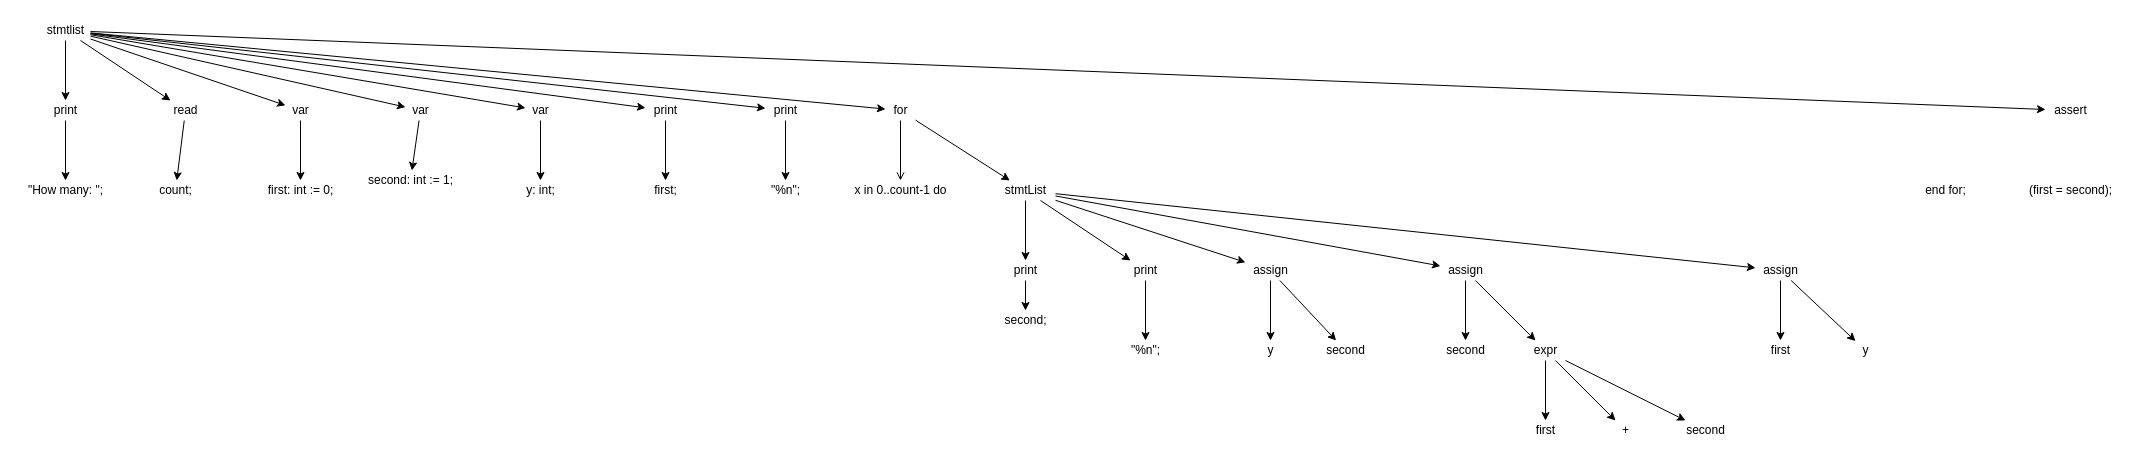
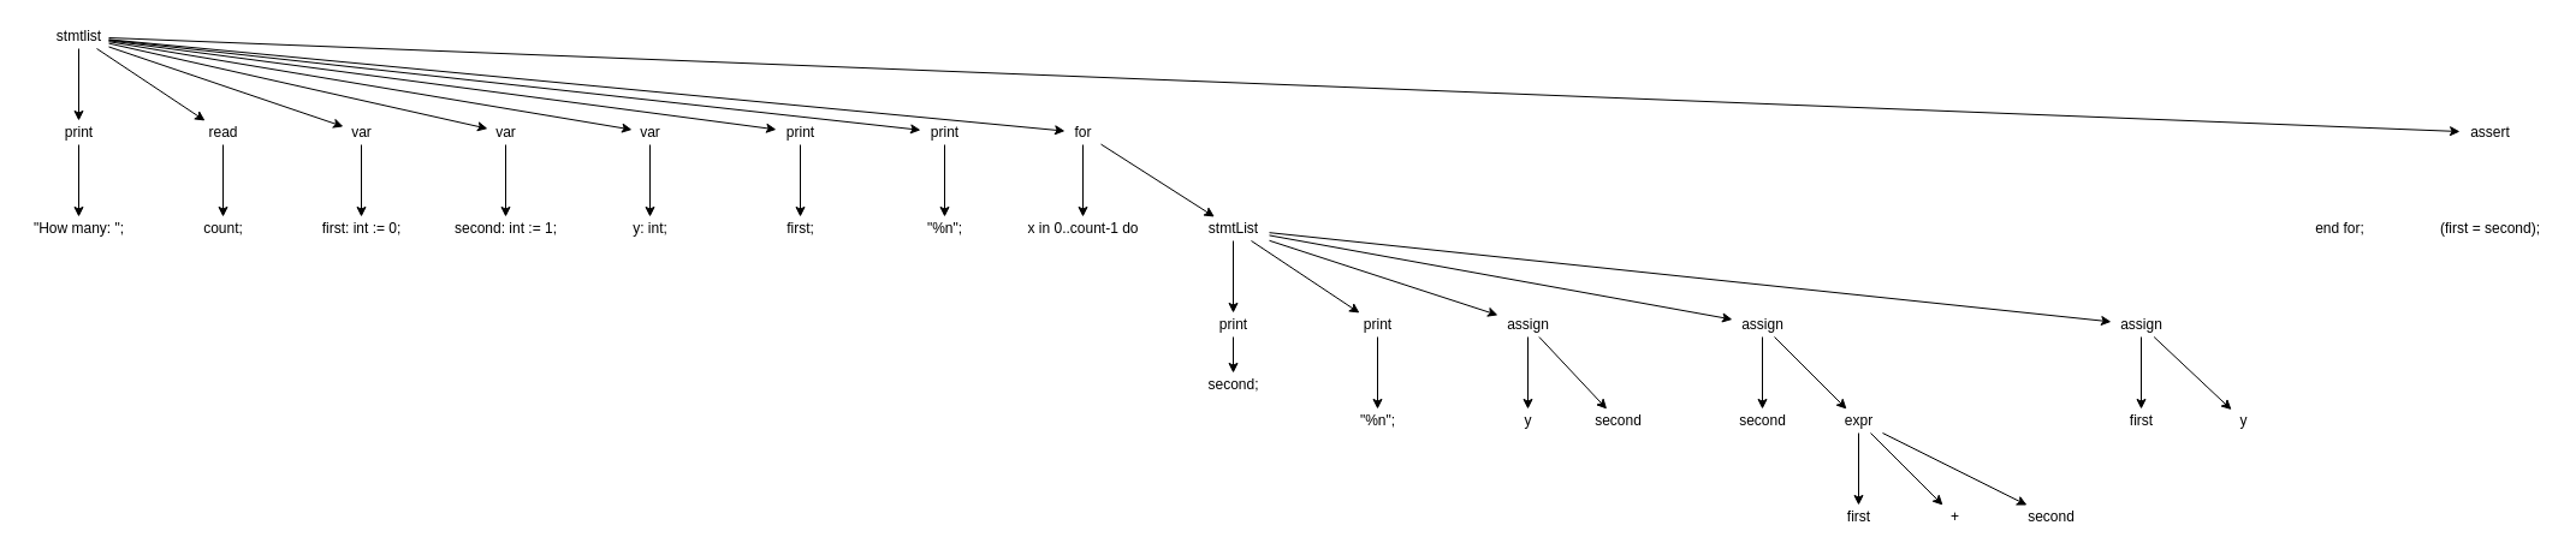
  <mxCell id="0" />
  <mxCell id="1" parent="0" />
  <mxCell id="2" value="&lt;div&gt;stmtlist&lt;/div&gt;" style="text;html=1;align=center;verticalAlign=middle;resizable=0;points=[];autosize=1;strokeColor=none;fillColor=none;" parent="1" vertex="1"><mxGeometry x="40" y="20" width="50" height="20" as="geometry" /></mxCell>
  <mxCell id="3" value="print" style="text;html=1;align=center;verticalAlign=middle;resizable=0;points=[];autosize=1;strokeColor=none;fillColor=none;" parent="1" vertex="1"><mxGeometry x="45" y="100" width="40" height="20" as="geometry" /></mxCell>
  <mxCell id="4" value="read" style="text;html=1;align=center;verticalAlign=middle;resizable=0;points=[];autosize=1;strokeColor=none;fillColor=none;" parent="1" vertex="1"><mxGeometry x="165" y="100" width="40" height="20" as="geometry" /></mxCell>
  <mxCell id="5" value="var" style="text;html=1;align=center;verticalAlign=middle;resizable=0;points=[];autosize=1;strokeColor=none;fillColor=none;" parent="1" vertex="1"><mxGeometry x="285" y="100" width="30" height="20" as="geometry" /></mxCell>
  <mxCell id="6" value="var" style="text;html=1;align=center;verticalAlign=middle;resizable=0;points=[];autosize=1;strokeColor=none;fillColor=none;" parent="1" vertex="1"><mxGeometry x="405" y="100" width="30" height="20" as="geometry" /></mxCell>
  <mxCell id="7" value="var" style="text;html=1;align=center;verticalAlign=middle;resizable=0;points=[];autosize=1;strokeColor=none;fillColor=none;" parent="1" vertex="1"><mxGeometry x="525" y="100" width="30" height="20" as="geometry" /></mxCell>
  <mxCell id="8" value="print" style="text;html=1;align=center;verticalAlign=middle;resizable=0;points=[];autosize=1;strokeColor=none;fillColor=none;" parent="1" vertex="1"><mxGeometry x="645" y="100" width="40" height="20" as="geometry" /></mxCell>
  <mxCell id="9" value="print" style="text;html=1;align=center;verticalAlign=middle;resizable=0;points=[];autosize=1;strokeColor=none;fillColor=none;" parent="1" vertex="1"><mxGeometry x="765" y="100" width="40" height="20" as="geometry" /></mxCell>
  <mxCell id="10" value="for" style="text;html=1;align=center;verticalAlign=middle;resizable=0;points=[];autosize=1;strokeColor=none;fillColor=none;" parent="1" vertex="1"><mxGeometry x="885" y="100" width="30" height="20" as="geometry" /></mxCell>
  <mxCell id="11" value="assert" style="text;html=1;align=center;verticalAlign=middle;resizable=0;points=[];autosize=1;strokeColor=none;fillColor=none;" parent="1" vertex="1"><mxGeometry x="2045" y="100" width="50" height="20" as="geometry" /></mxCell>
  <mxCell id="12" value="" style="endArrow=classic;html=1;rounded=0;" parent="1" source="2" target="3" edge="1"><mxGeometry width="50" height="50" relative="1" as="geometry"><mxPoint x="725" y="610" as="sourcePoint" /><mxPoint x="775" y="560" as="targetPoint" /></mxGeometry></mxCell>
  <mxCell id="13" value="" style="endArrow=classic;html=1;rounded=0;" parent="1" source="2" target="4" edge="1"><mxGeometry width="50" height="50" relative="1" as="geometry"><mxPoint x="595" y="62.752" as="sourcePoint" /><mxPoint x="95" y="117.798" as="targetPoint" /></mxGeometry></mxCell>
  <mxCell id="14" value="" style="endArrow=classic;html=1;rounded=0;" parent="1" source="2" target="5" edge="1"><mxGeometry width="50" height="50" relative="1" as="geometry"><mxPoint x="595" y="63.529" as="sourcePoint" /><mxPoint x="215" y="117.176" as="targetPoint" /></mxGeometry></mxCell>
  <mxCell id="15" value="" style="endArrow=classic;html=1;rounded=0;" parent="1" source="2" target="6" edge="1"><mxGeometry width="50" height="50" relative="1" as="geometry"><mxPoint x="605" y="73.529" as="sourcePoint" /><mxPoint x="225" y="127.176" as="targetPoint" /></mxGeometry></mxCell>
  <mxCell id="16" value="" style="endArrow=classic;html=1;rounded=0;" parent="1" source="2" target="7" edge="1"><mxGeometry width="50" height="50" relative="1" as="geometry"><mxPoint x="615" y="83.529" as="sourcePoint" /><mxPoint x="235" y="137.176" as="targetPoint" /></mxGeometry></mxCell>
  <mxCell id="17" value="" style="endArrow=classic;html=1;rounded=0;" parent="1" source="2" target="8" edge="1"><mxGeometry width="50" height="50" relative="1" as="geometry"><mxPoint x="625" y="93.529" as="sourcePoint" /><mxPoint x="245" y="147.176" as="targetPoint" /></mxGeometry></mxCell>
  <mxCell id="18" value="" style="endArrow=classic;html=1;rounded=0;" parent="1" source="2" target="9" edge="1"><mxGeometry width="50" height="50" relative="1" as="geometry"><mxPoint x="635" y="103.529" as="sourcePoint" /><mxPoint x="255" y="157.176" as="targetPoint" /></mxGeometry></mxCell>
  <mxCell id="19" value="" style="endArrow=classic;html=1;rounded=0;" parent="1" source="2" target="10" edge="1"><mxGeometry width="50" height="50" relative="1" as="geometry"><mxPoint x="645" y="113.529" as="sourcePoint" /><mxPoint x="265" y="167.176" as="targetPoint" /></mxGeometry></mxCell>
  <mxCell id="20" value="" style="endArrow=classic;html=1;rounded=0;" parent="1" source="2" target="11" edge="1"><mxGeometry width="50" height="50" relative="1" as="geometry"><mxPoint x="655" y="123.529" as="sourcePoint" /><mxPoint x="275" y="177.176" as="targetPoint" /></mxGeometry></mxCell>
  <mxCell id="21" value="&quot;How many: &quot;;" style="text;html=1;align=center;verticalAlign=middle;resizable=0;points=[];autosize=1;strokeColor=none;fillColor=none;" parent="1" vertex="1"><mxGeometry x="20" y="180" width="90" height="20" as="geometry" /></mxCell>
  <mxCell id="22" value="" style="endArrow=classic;html=1;rounded=0;" parent="1" source="3" target="21" edge="1"><mxGeometry width="50" height="50" relative="1" as="geometry"><mxPoint x="665" y="133.529" as="sourcePoint" /><mxPoint x="285" y="187.176" as="targetPoint" /></mxGeometry></mxCell>
  <mxCell id="23" value="" style="endArrow=classic;html=1;rounded=0;" parent="1" source="4" target="24" edge="1"><mxGeometry width="50" height="50" relative="1" as="geometry"><mxPoint x="675" y="143.529" as="sourcePoint" /><mxPoint x="185" y="190" as="targetPoint" /></mxGeometry></mxCell>
- <mxCell id="24" value="count;" style="text;html=1;align=center;verticalAlign=middle;resizable=0;points=[];autosize=1;strokeColor=none;fillColor=none;" parent="1" vertex="1"><mxGeometry x="150" y="180" width="50" height="20" as="geometry" /></mxCell>
+ <mxCell id="24" value="count;" style="text;html=1;align=center;verticalAlign=middle;resizable=0;points=[];autosize=1;strokeColor=none;fillColor=none;" parent="1" vertex="1"><mxGeometry x="160" y="180" width="50" height="20" as="geometry" /></mxCell>
  <mxCell id="25" value="&lt;div&gt;first: int := 0;&lt;/div&gt;" style="text;html=1;align=center;verticalAlign=middle;resizable=0;points=[];autosize=1;strokeColor=none;fillColor=none;" parent="1" vertex="1"><mxGeometry x="260" y="180" width="80" height="20" as="geometry" /></mxCell>
  <mxCell id="26" value="" style="endArrow=classic;html=1;rounded=0;" parent="1" source="5" target="25" edge="1"><mxGeometry width="50" height="50" relative="1" as="geometry"><mxPoint x="695" y="163.529" as="sourcePoint" /><mxPoint x="315" y="217.176" as="targetPoint" /></mxGeometry></mxCell>
- <mxCell id="27" value="&lt;div&gt;second: int := 1;&lt;/div&gt;" style="text;html=1;align=center;verticalAlign=middle;resizable=0;points=[];autosize=1;strokeColor=none;fillColor=none;" parent="1" vertex="1"><mxGeometry x="360" y="170" width="100" height="20" as="geometry" /></mxCell>
+ <mxCell id="27" value="&lt;div&gt;second: int := 1;&lt;/div&gt;" style="text;html=1;align=center;verticalAlign=middle;resizable=0;points=[];autosize=1;strokeColor=none;fillColor=none;" parent="1" vertex="1"><mxGeometry x="370" y="180" width="100" height="20" as="geometry" /></mxCell>
  <mxCell id="28" value="" style="endArrow=classic;html=1;rounded=0;" parent="1" source="6" target="27" edge="1"><mxGeometry width="50" height="50" relative="1" as="geometry"><mxPoint x="705" y="173.529" as="sourcePoint" /><mxPoint y="227.176" as="targetPoint" x="325" /></mxGeometry></mxCell>
  <mxCell id="29" value="y: int;" style="text;html=1;align=center;verticalAlign=middle;resizable=0;points=[];autosize=1;strokeColor=none;fillColor=none;" parent="1" vertex="1"><mxGeometry x="520" y="180" width="40" height="20" as="geometry" /></mxCell>
  <mxCell id="30" value="" style="endArrow=classic;html=1;rounded=0;" parent="1" source="7" target="29" edge="1"><mxGeometry width="50" height="50" relative="1" as="geometry"><mxPoint x="715" y="183.529" as="sourcePoint" /><mxPoint x="335" y="237.176" as="targetPoint" /></mxGeometry></mxCell>
  <mxCell id="31" value="first;" style="text;html=1;align=center;verticalAlign=middle;resizable=0;points=[];autosize=1;strokeColor=none;fillColor=none;" parent="1" vertex="1"><mxGeometry x="645" y="180" width="40" height="20" as="geometry" /></mxCell>
  <mxCell id="32" value="" style="endArrow=classic;html=1;rounded=0;" parent="1" source="8" target="31" edge="1"><mxGeometry width="50" height="50" relative="1" as="geometry"><mxPoint x="725" y="193.529" as="sourcePoint" /><mxPoint x="345" y="247.176" as="targetPoint" /></mxGeometry></mxCell>
  <mxCell id="33" value="&quot;%n&quot;;" style="text;html=1;align=center;verticalAlign=middle;resizable=0;points=[];autosize=1;strokeColor=none;fillColor=none;" parent="1" vertex="1"><mxGeometry x="765" y="180" width="40" height="20" as="geometry" /></mxCell>
  <mxCell id="34" value="" style="endArrow=classic;html=1;rounded=0;" parent="1" source="9" target="33" edge="1"><mxGeometry width="50" height="50" relative="1" as="geometry"><mxPoint x="735" y="203.529" as="sourcePoint" /><mxPoint x="355" y="257.176" as="targetPoint" /></mxGeometry></mxCell>
  <mxCell id="35" value="x in 0..count-1 do" style="text;html=1;align=center;verticalAlign=middle;resizable=0;points=[];autosize=1;strokeColor=none;fillColor=none;" parent="1" vertex="1"><mxGeometry x="845" y="180" width="110" height="20" as="geometry" /></mxCell>
- <mxCell id="36" value="" style="endArrow=open;html=1;rounded=0;" parent="1" source="10" target="35" edge="1"><mxGeometry width="50" height="50" relative="1" as="geometry"><mxPoint x="745" y="213.529" as="sourcePoint" /><mxPoint x="365" y="267.176" as="targetPoint" /></mxGeometry></mxCell>
+ <mxCell id="36" value="" style="endArrow=classic;html=1;rounded=0;" parent="1" source="10" target="35" edge="1"><mxGeometry width="50" height="50" relative="1" as="geometry"><mxPoint x="745" y="213.529" as="sourcePoint" /><mxPoint x="365" y="267.176" as="targetPoint" /></mxGeometry></mxCell>
  <mxCell id="37" value="&lt;div&gt;stmtList&lt;/div&gt;" style="text;html=1;align=center;verticalAlign=middle;resizable=0;points=[];autosize=1;strokeColor=none;fillColor=none;" parent="1" vertex="1"><mxGeometry x="995" y="180" width="60" height="20" as="geometry" /></mxCell>
  <mxCell id="38" value="" style="endArrow=classic;html=1;rounded=0;" parent="1" source="10" target="37" edge="1"><mxGeometry width="50" height="50" relative="1" as="geometry"><mxPoint x="755" y="223.529" as="sourcePoint" /><mxPoint x="375" y="277.176" as="targetPoint" /></mxGeometry></mxCell>
  <mxCell id="39" value="print" style="text;html=1;align=center;verticalAlign=middle;resizable=0;points=[];autosize=1;strokeColor=none;fillColor=none;" parent="1" vertex="1"><mxGeometry x="1005" y="260" width="40" height="20" as="geometry" /></mxCell>
  <mxCell id="40" value="print" style="text;html=1;align=center;verticalAlign=middle;resizable=0;points=[];autosize=1;strokeColor=none;fillColor=none;" parent="1" vertex="1"><mxGeometry x="1125" y="260" width="40" height="20" as="geometry" /></mxCell>
  <mxCell id="41" value="assign" style="text;html=1;align=center;verticalAlign=middle;resizable=0;points=[];autosize=1;strokeColor=none;fillColor=none;" parent="1" vertex="1"><mxGeometry x="1245" y="260" width="50" height="20" as="geometry" /></mxCell>
  <mxCell id="42" value="assign" style="text;html=1;align=center;verticalAlign=middle;resizable=0;points=[];autosize=1;strokeColor=none;fillColor=none;" parent="1" vertex="1"><mxGeometry x="1440" y="260" width="50" height="20" as="geometry" /></mxCell>
  <mxCell id="43" value="assign" style="text;html=1;align=center;verticalAlign=middle;resizable=0;points=[];autosize=1;strokeColor=none;fillColor=none;" parent="1" vertex="1"><mxGeometry x="1755" y="260" width="50" height="20" as="geometry" /></mxCell>
  <mxCell id="44" value="" style="endArrow=classic;html=1;rounded=0;" parent="1" source="37" target="39" edge="1"><mxGeometry width="50" height="50" relative="1" as="geometry"><mxPoint x="765" y="233.529" as="sourcePoint" /><mxPoint x="385" y="287.176" as="targetPoint" /></mxGeometry></mxCell>
  <mxCell id="45" value="" style="endArrow=classic;html=1;rounded=0;" parent="1" source="37" target="40" edge="1"><mxGeometry width="50" height="50" relative="1" as="geometry"><mxPoint x="1035" y="210" as="sourcePoint" /><mxPoint x="1035" y="270" as="targetPoint" /></mxGeometry></mxCell>
  <mxCell id="46" value="" style="endArrow=classic;html=1;rounded=0;" parent="1" source="37" target="41" edge="1"><mxGeometry width="50" height="50" relative="1" as="geometry"><mxPoint x="1045" y="220" as="sourcePoint" /><mxPoint x="1045" y="280" as="targetPoint" /></mxGeometry></mxCell>
  <mxCell id="47" value="" style="endArrow=classic;html=1;rounded=0;" parent="1" source="37" target="42" edge="1"><mxGeometry width="50" height="50" relative="1" as="geometry"><mxPoint x="1055" y="230" as="sourcePoint" /><mxPoint x="1055" y="290" as="targetPoint" /></mxGeometry></mxCell>
  <mxCell id="48" value="" style="endArrow=classic;html=1;rounded=0;" parent="1" source="37" target="43" edge="1"><mxGeometry width="50" height="50" relative="1" as="geometry"><mxPoint x="1065" y="240" as="sourcePoint" /><mxPoint x="1065" y="300" as="targetPoint" /></mxGeometry></mxCell>
  <mxCell id="49" value="second;" style="text;html=1;align=center;verticalAlign=middle;resizable=0;points=[];autosize=1;strokeColor=none;fillColor=none;" parent="1" vertex="1"><mxGeometry x="995" y="310" width="60" height="20" as="geometry" /></mxCell>
  <mxCell id="50" value="&quot;%n&quot;;" style="text;html=1;align=center;verticalAlign=middle;resizable=0;points=[];autosize=1;strokeColor=none;fillColor=none;" parent="1" vertex="1"><mxGeometry x="1125" y="340" width="40" height="20" as="geometry" /></mxCell>
  <mxCell id="51" value="first" style="text;html=1;align=center;verticalAlign=middle;resizable=0;points=[];autosize=1;strokeColor=none;fillColor=none;" parent="1" vertex="1"><mxGeometry x="1765" y="340" width="30" height="20" as="geometry" /></mxCell>
  <mxCell id="52" value="" style="endArrow=classic;html=1;rounded=0;" parent="1" source="39" target="49" edge="1"><mxGeometry width="50" height="50" relative="1" as="geometry"><mxPoint x="1025" y="270" as="sourcePoint" /><mxPoint x="1035" y="270" as="targetPoint" /></mxGeometry></mxCell>
  <mxCell id="53" value="" style="endArrow=classic;html=1;rounded=0;" parent="1" source="40" target="50" edge="1"><mxGeometry width="50" height="50" relative="1" as="geometry"><mxPoint x="1045" y="220" as="sourcePoint" /><mxPoint x="1045" y="280" as="targetPoint" /></mxGeometry></mxCell>
  <mxCell id="54" value="" style="endArrow=classic;html=1;rounded=0;" parent="1" source="41" target="59" edge="1"><mxGeometry width="50" height="50" relative="1" as="geometry"><mxPoint x="1055" y="230" as="sourcePoint" /><mxPoint x="1270" y="340" as="targetPoint" /></mxGeometry></mxCell>
  <mxCell id="55" value="" style="endArrow=classic;html=1;rounded=0;" parent="1" source="42" target="62" edge="1"><mxGeometry width="50" height="50" relative="1" as="geometry"><mxPoint x="1065" y="240" as="sourcePoint" /><mxPoint x="1390" y="340" as="targetPoint" /></mxGeometry></mxCell>
  <mxCell id="56" value="" style="endArrow=classic;html=1;rounded=0;" parent="1" source="43" target="51" edge="1"><mxGeometry width="50" height="50" relative="1" as="geometry"><mxPoint x="1075" y="250" as="sourcePoint" /><mxPoint x="1075" y="310" as="targetPoint" /></mxGeometry></mxCell>
  <mxCell id="57" value="end for;" style="text;html=1;align=center;verticalAlign=middle;resizable=0;points=[];autosize=1;strokeColor=none;fillColor=none;" parent="1" vertex="1"><mxGeometry x="1915" y="180" width="60" height="20" as="geometry" /></mxCell>
  <mxCell id="58" value="(first = second);" style="text;html=1;align=center;verticalAlign=middle;resizable=0;points=[];autosize=1;strokeColor=none;fillColor=none;" parent="1" vertex="1"><mxGeometry x="2020" y="180" width="100" height="20" as="geometry" /></mxCell>
  <mxCell id="59" value="y" style="text;html=1;align=center;verticalAlign=middle;resizable=0;points=[];autosize=1;strokeColor=none;fillColor=none;" vertex="1" parent="1"><mxGeometry x="1260" y="340" width="20" height="20" as="geometry" /></mxCell>
  <mxCell id="60" value="second" style="text;html=1;align=center;verticalAlign=middle;resizable=0;points=[];autosize=1;strokeColor=none;fillColor=none;" vertex="1" parent="1"><mxGeometry x="1320" y="340" width="50" height="20" as="geometry" /></mxCell>
  <mxCell id="61" value="" style="endArrow=classic;html=1;rounded=0;" edge="1" parent="1" source="41" target="60"><mxGeometry width="50" height="50" relative="1" as="geometry"><mxPoint x="1280" y="290" as="sourcePoint" /><mxPoint x="1280" y="350" as="targetPoint" /></mxGeometry></mxCell>
  <mxCell id="62" value="second" style="text;html=1;align=center;verticalAlign=middle;resizable=0;points=[];autosize=1;strokeColor=none;fillColor=none;" vertex="1" parent="1"><mxGeometry x="1440" y="340" width="50" height="20" as="geometry" /></mxCell>
  <mxCell id="63" value="expr" style="text;html=1;align=center;verticalAlign=middle;resizable=0;points=[];autosize=1;strokeColor=none;fillColor=none;" vertex="1" parent="1"><mxGeometry x="1525" y="340" width="40" height="20" as="geometry" /></mxCell>
  <mxCell id="64" value="first" style="text;html=1;align=center;verticalAlign=middle;resizable=0;points=[];autosize=1;strokeColor=none;fillColor=none;" vertex="1" parent="1"><mxGeometry x="1530" y="420" width="30" height="20" as="geometry" /></mxCell>
  <mxCell id="65" value="second" style="text;html=1;align=center;verticalAlign=middle;resizable=0;points=[];autosize=1;strokeColor=none;fillColor=none;" vertex="1" parent="1"><mxGeometry x="1680" y="420" width="50" height="20" as="geometry" /></mxCell>
  <mxCell id="66" value="" style="endArrow=classic;html=1;rounded=0;" edge="1" parent="1" source="63" target="64"><mxGeometry width="50" height="50" relative="1" as="geometry"><mxPoint x="1290" y="300" as="sourcePoint" /><mxPoint x="1290" y="360" as="targetPoint" /></mxGeometry></mxCell>
  <mxCell id="67" value="" style="endArrow=classic;html=1;rounded=0;" edge="1" parent="1" source="63" target="65"><mxGeometry width="50" height="50" relative="1" as="geometry"><mxPoint x="1300" y="310" as="sourcePoint" /><mxPoint x="1300" y="370" as="targetPoint" /></mxGeometry></mxCell>
  <mxCell id="68" value="" style="endArrow=classic;html=1;rounded=0;" edge="1" parent="1" source="42" target="63"><mxGeometry width="50" height="50" relative="1" as="geometry"><mxPoint x="1365" y="410" as="sourcePoint" /><mxPoint x="1310" y="380" as="targetPoint" /></mxGeometry></mxCell>
  <mxCell id="69" value="y" style="text;html=1;align=center;verticalAlign=middle;resizable=0;points=[];autosize=1;strokeColor=none;fillColor=none;" vertex="1" parent="1"><mxGeometry x="1855" y="340" width="20" height="20" as="geometry" /></mxCell>
  <mxCell id="70" value="" style="endArrow=classic;html=1;rounded=0;" edge="1" parent="1" source="43" target="69"><mxGeometry width="50" height="50" relative="1" as="geometry"><mxPoint x="1320" y="330" as="sourcePoint" /><mxPoint x="1320" y="390" as="targetPoint" /></mxGeometry></mxCell>
  <mxCell id="71" value="+" style="text;html=1;align=center;verticalAlign=middle;resizable=0;points=[];autosize=1;strokeColor=none;fillColor=none;" vertex="1" parent="1"><mxGeometry x="1615" y="420" width="20" height="20" as="geometry" /></mxCell>
  <mxCell id="72" value="" style="endArrow=classic;html=1;rounded=0;" edge="1" parent="1" source="63" target="71"><mxGeometry width="50" height="50" relative="1" as="geometry"><mxPoint x="1575" y="370" as="sourcePoint" /><mxPoint x="1695" y="430" as="targetPoint" /></mxGeometry></mxCell>
